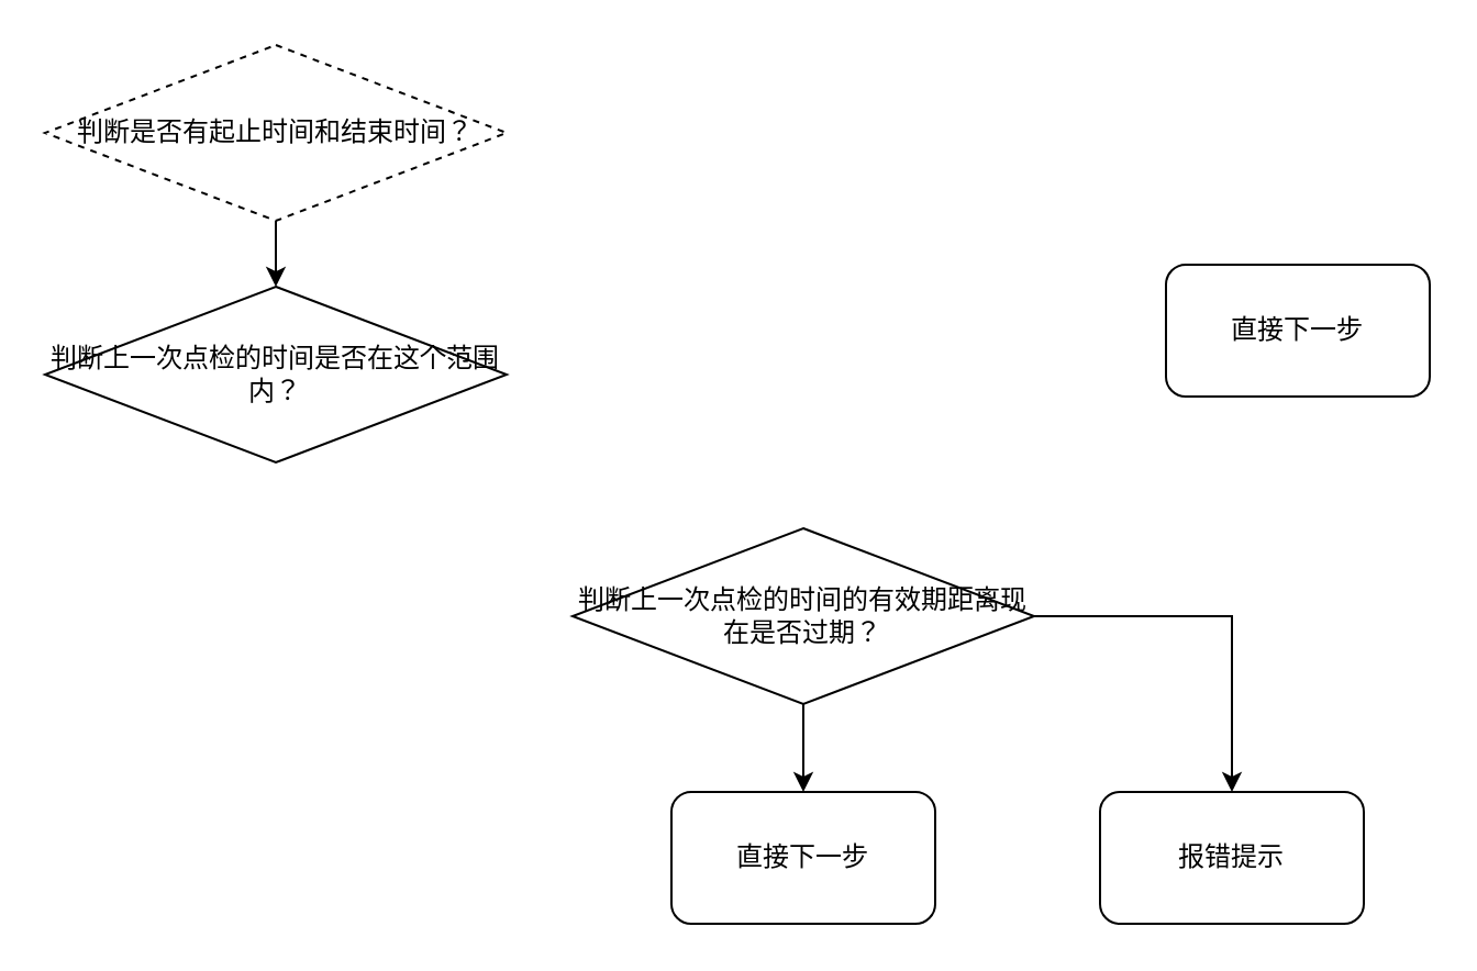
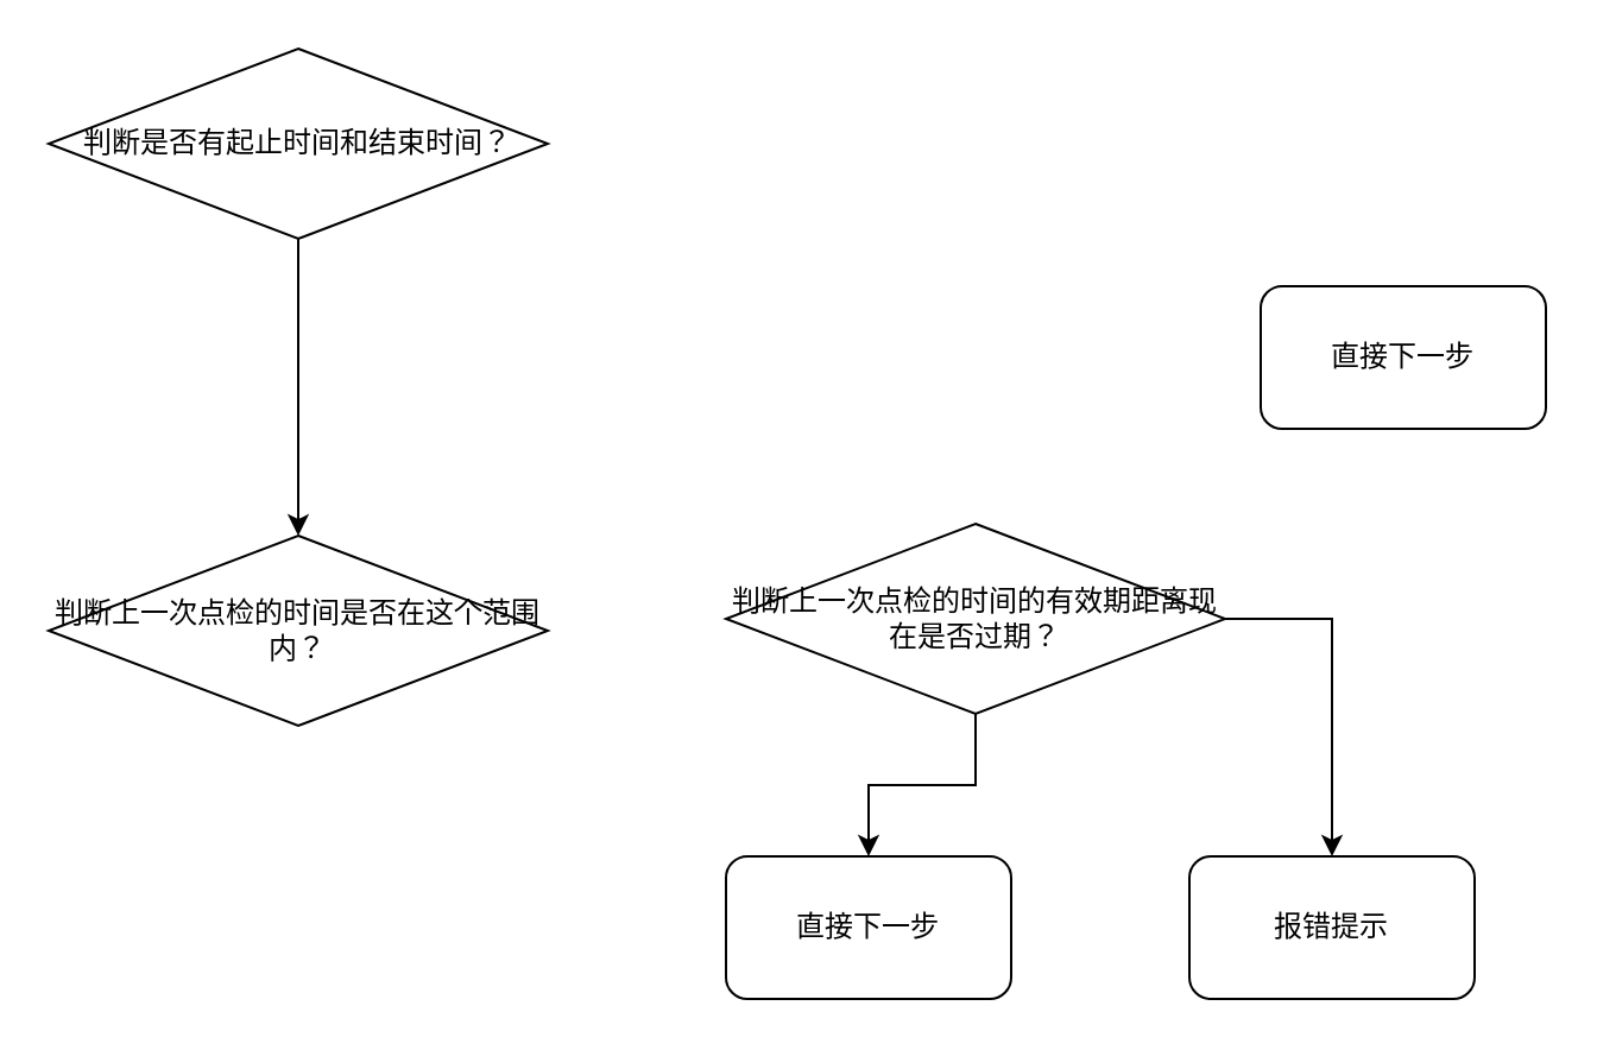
  <mxCell id="0" />
  <mxCell id="1" parent="0" />
  <mxCell id="2" value="直接下一步" style="rounded=1;whiteSpace=wrap;html=1;" vertex="1" parent="1"><mxGeometry x="530" y="120" width="120" height="60" as="geometry" /></mxCell>
  <mxCell id="3" style="edgeStyle=orthogonalEdgeStyle;rounded=0;orthogonalLoop=1;jettySize=auto;html=1;exitX=0.5;exitY=1;exitDx=0;exitDy=0;entryX=0.5;entryY=0;entryDx=0;entryDy=0;" edge="1" parent="1" source="4" target="5"><mxGeometry relative="1" as="geometry" /></mxCell>
- <mxCell id="4" value="判断是否有起止时间和结束时间？" style="rhombus;whiteSpace=wrap;html=1;dashed=1;" vertex="1" parent="1"><mxGeometry x="20" y="20" width="210" height="80" as="geometry" /></mxCell>
- <mxCell id="5" value="判断上一次点检的时间是否在这个范围内？" style="rhombus;whiteSpace=wrap;html=1;" vertex="1" parent="1"><mxGeometry x="20" y="130" width="210" height="80" as="geometry" /></mxCell>
+ <mxCell id="4" value="判断是否有起止时间和结束时间？" style="rhombus;whiteSpace=wrap;html=1;" vertex="1" parent="1"><mxGeometry x="20" y="20" width="210" height="80" as="geometry" /></mxCell>
+ <mxCell id="5" value="判断上一次点检的时间是否在这个范围内？" style="rhombus;whiteSpace=wrap;html=1;" vertex="1" parent="1"><mxGeometry x="20" y="225" width="210" height="80" as="geometry" /></mxCell>
  <mxCell id="6" value="直接下一步" style="rounded=1;whiteSpace=wrap;html=1;" vertex="1" parent="1"><mxGeometry x="305" y="360" width="120" height="60" as="geometry" /></mxCell>
  <mxCell id="7" value="报错提示" style="rounded=1;whiteSpace=wrap;html=1;" vertex="1" parent="1"><mxGeometry x="500" y="360" width="120" height="60" as="geometry" /></mxCell>
  <mxCell id="8" style="edgeStyle=orthogonalEdgeStyle;rounded=0;orthogonalLoop=1;jettySize=auto;html=1;exitX=1;exitY=0.5;exitDx=0;exitDy=0;entryX=0.5;entryY=0;entryDx=0;entryDy=0;" edge="1" parent="1" source="10" target="7"><mxGeometry relative="1" as="geometry" /></mxCell>
  <mxCell id="9" style="edgeStyle=orthogonalEdgeStyle;rounded=0;orthogonalLoop=1;jettySize=auto;html=1;exitX=0.5;exitY=1;exitDx=0;exitDy=0;entryX=0.5;entryY=0;entryDx=0;entryDy=0;" edge="1" parent="1" source="10" target="6"><mxGeometry relative="1" as="geometry" /></mxCell>
- <mxCell id="10" value="判断上一次点检的时间的有效期距离现在是否过期？" style="rhombus;whiteSpace=wrap;html=1;" vertex="1" parent="1"><mxGeometry x="260" y="240" width="210" height="80" as="geometry" /></mxCell>
+ <mxCell id="10" value="判断上一次点检的时间的有效期距离现在是否过期？" style="rhombus;whiteSpace=wrap;html=1;" vertex="1" parent="1"><mxGeometry x="305" y="220" width="210" height="80" as="geometry" /></mxCell>
